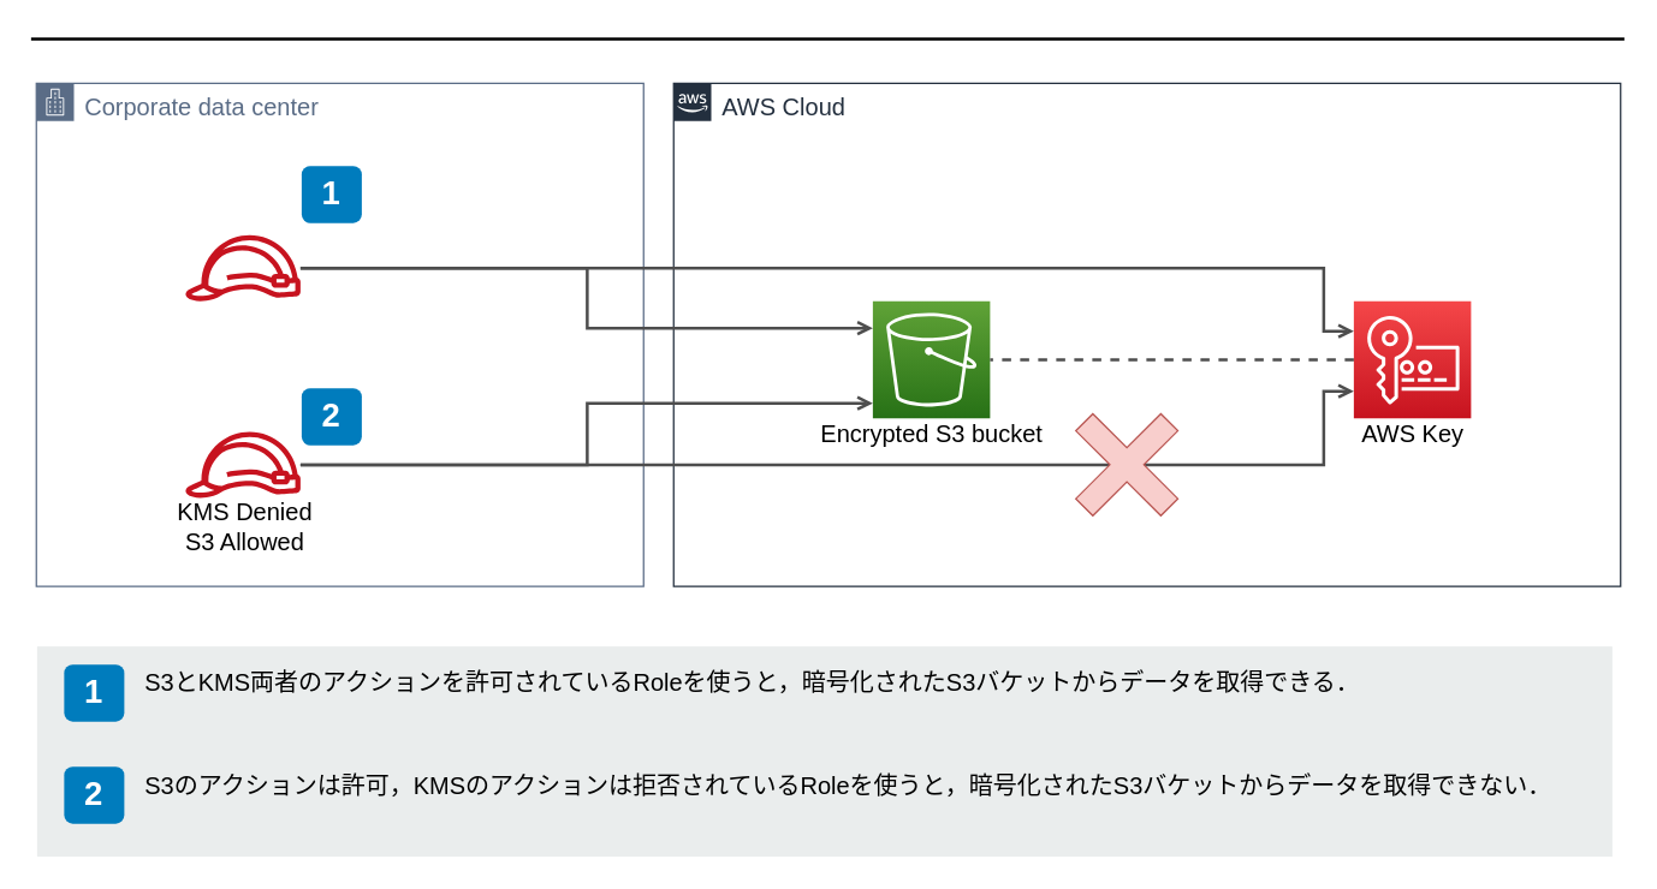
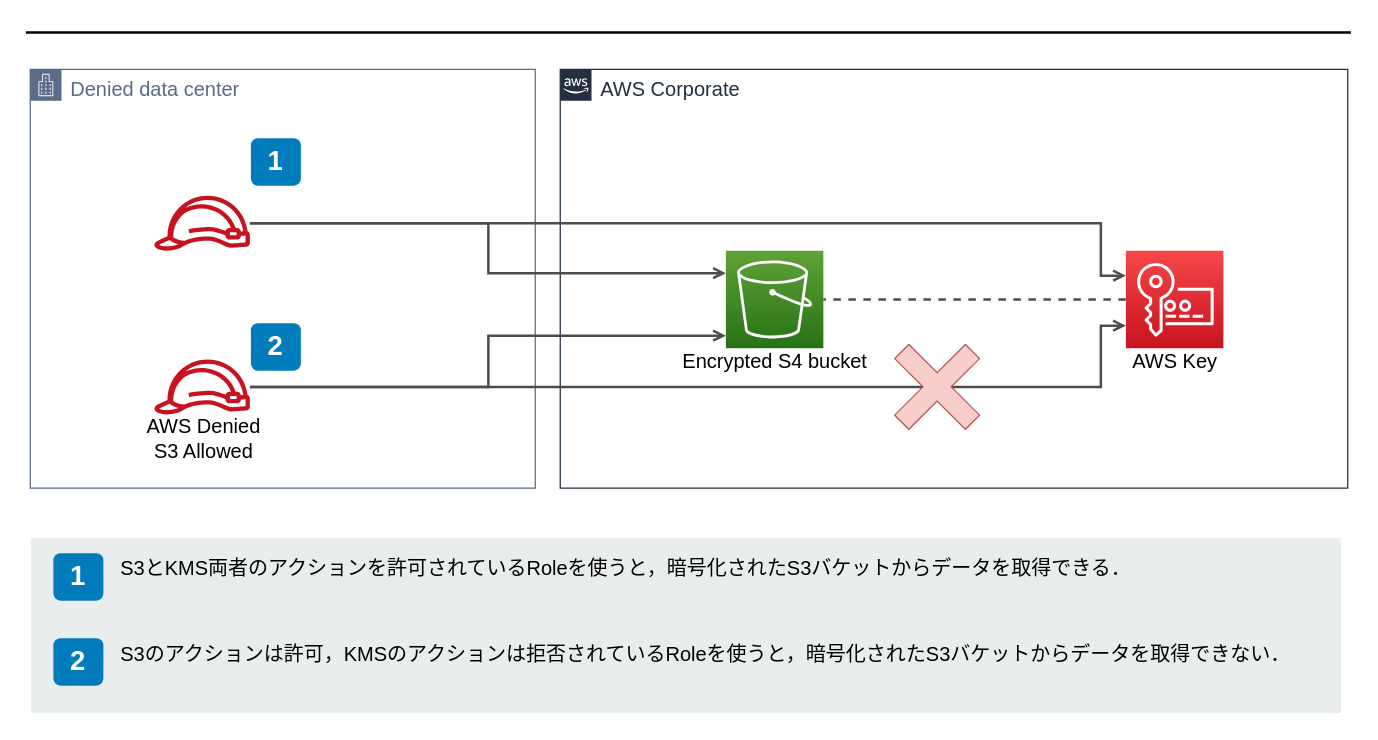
  <mxCell id="0" />
  <mxCell id="1" parent="0" />
- <mxCell id="2" value="AWS Cloud" style="points=[[0,0],[0.25,0],[0.5,0],[0.75,0],[1,0],[1,0.25],[1,0.5],[1,0.75],[1,1],[0.75,1],[0.5,1],[0.25,1],[0,1],[0,0.75],[0,0.5],[0,0.25]];outlineConnect=0;gradientColor=none;html=1;whiteSpace=wrap;fontSize=16;fontStyle=0;shape=mxgraph.aws4.group;grIcon=mxgraph.aws4.group_aws_cloud_alt;strokeColor=#232F3E;fillColor=none;verticalAlign=top;align=left;spacingLeft=30;fontColor=#232F3E;dashed=0;" parent="1" vertex="1"><mxGeometry x="447.5" y="55" width="630" height="335" as="geometry" /></mxCell>
- <mxCell id="3" value="Corporate data center" style="points=[[0,0],[0.25,0],[0.5,0],[0.75,0],[1,0],[1,0.25],[1,0.5],[1,0.75],[1,1],[0.75,1],[0.5,1],[0.25,1],[0,1],[0,0.75],[0,0.5],[0,0.25]];outlineConnect=0;gradientColor=none;html=1;whiteSpace=wrap;fontSize=16;fontStyle=0;shape=mxgraph.aws4.group;grIcon=mxgraph.aws4.group_corporate_data_center;strokeColor=#5A6C86;fillColor=none;verticalAlign=top;align=left;spacingLeft=30;fontColor=#5A6C86;dashed=0;" parent="1" vertex="1"><mxGeometry x="23.5" y="55" width="404" height="335" as="geometry" /></mxCell>
+ <mxCell id="2" value="AWS Corporate" style="points=[[0,0],[0.25,0],[0.5,0],[0.75,0],[1,0],[1,0.25],[1,0.5],[1,0.75],[1,1],[0.75,1],[0.5,1],[0.25,1],[0,1],[0,0.75],[0,0.5],[0,0.25]];outlineConnect=0;gradientColor=none;html=1;whiteSpace=wrap;fontSize=16;fontStyle=0;shape=mxgraph.aws4.group;grIcon=mxgraph.aws4.group_aws_cloud_alt;strokeColor=#232F3E;fillColor=none;verticalAlign=top;align=left;spacingLeft=30;fontColor=#232F3E;dashed=0;" parent="1" vertex="1"><mxGeometry x="447.5" y="55" width="630" height="335" as="geometry" /></mxCell>
+ <mxCell id="3" value="Denied data center" style="points=[[0,0],[0.25,0],[0.5,0],[0.75,0],[1,0],[1,0.25],[1,0.5],[1,0.75],[1,1],[0.75,1],[0.5,1],[0.25,1],[0,1],[0,0.75],[0,0.5],[0,0.25]];outlineConnect=0;gradientColor=none;html=1;whiteSpace=wrap;fontSize=16;fontStyle=0;shape=mxgraph.aws4.group;grIcon=mxgraph.aws4.group_corporate_data_center;strokeColor=#5A6C86;fillColor=none;verticalAlign=top;align=left;spacingLeft=30;fontColor=#5A6C86;dashed=0;" parent="1" vertex="1"><mxGeometry x="23.5" y="55" width="404" height="335" as="geometry" /></mxCell>
  <mxCell id="4" value="1" style="rounded=1;whiteSpace=wrap;html=1;fillColor=#007CBD;strokeColor=none;fontColor=#FFFFFF;fontStyle=1;fontSize=22;" parent="1" vertex="1"><mxGeometry x="200" y="110" width="40" height="38" as="geometry" /></mxCell>
  <mxCell id="5" value="" style="line;strokeWidth=2;html=1;fontSize=14;" parent="1" vertex="1"><mxGeometry x="20" y="20.5" width="1060" height="10" as="geometry" /></mxCell>
  <mxCell id="6" value="" style="rounded=0;whiteSpace=wrap;html=1;fillColor=#EAEDED;fontSize=22;fontColor=#FFFFFF;strokeColor=none;labelBackgroundColor=none;" parent="1" vertex="1"><mxGeometry x="24" y="430" width="1048" height="140" as="geometry" /></mxCell>
  <mxCell id="7" value="1" style="rounded=1;whiteSpace=wrap;html=1;fillColor=#007CBD;strokeColor=none;fontColor=#FFFFFF;fontStyle=1;fontSize=22;labelBackgroundColor=none;" parent="1" vertex="1"><mxGeometry x="42" y="442" width="40" height="38" as="geometry" /></mxCell>
  <mxCell id="8" value="2" style="rounded=1;whiteSpace=wrap;html=1;fillColor=#007CBD;strokeColor=none;fontColor=#FFFFFF;fontStyle=1;fontSize=22;labelBackgroundColor=none;" parent="1" vertex="1"><mxGeometry x="42" y="510" width="40" height="38" as="geometry" /></mxCell>
  <mxCell id="9" value="&lt;span style=&quot;font-size: 16px&quot;&gt;S3とKMS両者のアクションを許可されているRoleを使うと，暗号化されたS3バケットからデータを取得できる．&lt;/span&gt;" style="text;html=1;align=left;verticalAlign=top;spacingTop=-4;fontSize=16;labelBackgroundColor=none;whiteSpace=wrap;" parent="1" vertex="1"><mxGeometry x="93.5" y="441.5" width="968.5" height="38.5" as="geometry" /></mxCell>
  <mxCell id="10" value="&lt;span style=&quot;font-size: 16px&quot;&gt;S3のアクションは許可，KMSのアクションは拒否されているRoleを使うと，暗号化されたS3バケットからデータを取得できない．&lt;/span&gt;" style="text;html=1;align=left;verticalAlign=top;spacingTop=-4;fontSize=16;labelBackgroundColor=none;whiteSpace=wrap;" parent="1" vertex="1"><mxGeometry x="94" y="510.5" width="959.5" height="39.5" as="geometry" /></mxCell>
  <mxCell id="11" value="2" style="rounded=1;whiteSpace=wrap;html=1;fillColor=#007CBD;strokeColor=none;fontColor=#FFFFFF;fontStyle=1;fontSize=22;" parent="1" vertex="1"><mxGeometry x="200" y="258" width="40" height="38" as="geometry" /></mxCell>
  <mxCell id="12" value="" style="outlineConnect=0;fontColor=#232F3E;gradientColor=#60A337;gradientDirection=north;fillColor=#277116;strokeColor=#ffffff;dashed=0;verticalLabelPosition=bottom;verticalAlign=top;align=center;html=1;fontSize=12;fontStyle=0;aspect=fixed;shape=mxgraph.aws4.resourceIcon;resIcon=mxgraph.aws4.s3;" vertex="1" parent="1"><mxGeometry x="580" y="200" width="78" height="78" as="geometry" /></mxCell>
  <mxCell id="13" value="" style="outlineConnect=0;fontColor=#232F3E;gradientColor=#F54749;gradientDirection=north;fillColor=#C7131F;strokeColor=#ffffff;dashed=0;verticalLabelPosition=bottom;verticalAlign=top;align=center;html=1;fontSize=12;fontStyle=0;aspect=fixed;shape=mxgraph.aws4.resourceIcon;resIcon=mxgraph.aws4.key_management_service;" vertex="1" parent="1"><mxGeometry x="900" y="200" width="78" height="78" as="geometry" /></mxCell>
  <mxCell id="14" style="edgeStyle=orthogonalEdgeStyle;rounded=0;orthogonalLoop=1;jettySize=auto;html=1;endArrow=open;endFill=0;strokeColor=#4D4D4D;strokeWidth=2;" edge="1" parent="1" source="16" target="12"><mxGeometry relative="1" as="geometry"><Array as="points"><mxPoint x="390" y="178" /><mxPoint x="390" y="218" /></Array></mxGeometry></mxCell>
  <mxCell id="15" style="edgeStyle=orthogonalEdgeStyle;rounded=0;orthogonalLoop=1;jettySize=auto;html=1;endArrow=open;endFill=0;strokeColor=#4D4D4D;strokeWidth=2;" edge="1" parent="1" source="16" target="13"><mxGeometry relative="1" as="geometry"><Array as="points"><mxPoint x="880" y="178" /><mxPoint x="880" y="220" /></Array></mxGeometry></mxCell>
  <mxCell id="16" value="" style="outlineConnect=0;fontColor=#232F3E;gradientColor=none;fillColor=#C7131F;strokeColor=none;dashed=0;verticalLabelPosition=bottom;verticalAlign=top;align=center;html=1;fontSize=12;fontStyle=0;aspect=fixed;pointerEvents=1;shape=mxgraph.aws4.role;" vertex="1" parent="1"><mxGeometry x="122" y="156" width="78" height="44" as="geometry" /></mxCell>
  <mxCell id="17" style="edgeStyle=orthogonalEdgeStyle;rounded=0;orthogonalLoop=1;jettySize=auto;html=1;endArrow=open;endFill=0;strokeColor=#4D4D4D;strokeWidth=2;" edge="1" parent="1" source="18"><mxGeometry relative="1" as="geometry"><mxPoint x="580" y="268" as="targetPoint" /><Array as="points"><mxPoint x="390" y="309" /><mxPoint x="390" y="268" /><mxPoint x="580" y="268" /></Array></mxGeometry></mxCell>
  <mxCell id="18" value="" style="outlineConnect=0;fontColor=#232F3E;gradientColor=none;fillColor=#C7131F;strokeColor=none;dashed=0;verticalLabelPosition=bottom;verticalAlign=top;align=center;html=1;fontSize=12;fontStyle=0;aspect=fixed;pointerEvents=1;shape=mxgraph.aws4.role;" vertex="1" parent="1"><mxGeometry x="122" y="287" width="78" height="44" as="geometry" /></mxCell>
- <mxCell id="19" value="Encrypted S3 bucket" style="text;html=1;resizable=0;autosize=1;align=center;verticalAlign=middle;points=[];fillColor=none;strokeColor=none;rounded=0;fontSize=16;" vertex="1" parent="1"><mxGeometry x="539" y="278" width="160" height="20" as="geometry" /></mxCell>
+ <mxCell id="19" value="Encrypted S4 bucket" style="text;html=1;resizable=0;autosize=1;align=center;verticalAlign=middle;points=[];fillColor=none;strokeColor=none;rounded=0;fontSize=16;" vertex="1" parent="1"><mxGeometry x="539" y="278" width="160" height="20" as="geometry" /></mxCell>
  <mxCell id="20" value="AWS Key" style="text;html=1;resizable=0;autosize=1;align=center;verticalAlign=middle;points=[];fillColor=none;strokeColor=none;rounded=0;fontSize=16;" vertex="1" parent="1"><mxGeometry x="899" y="278" width="80" height="20" as="geometry" /></mxCell>
  <mxCell id="21" style="edgeStyle=orthogonalEdgeStyle;rounded=0;orthogonalLoop=1;jettySize=auto;html=1;endArrow=open;endFill=0;strokeColor=#4D4D4D;strokeWidth=2;" edge="1" parent="1" source="18" target="13"><mxGeometry relative="1" as="geometry"><mxPoint x="199.617" y="309" as="sourcePoint" /><mxPoint x="939" y="278" as="targetPoint" /><Array as="points"><mxPoint x="880" y="309" /><mxPoint x="880" y="260" /></Array></mxGeometry></mxCell>
- <mxCell id="22" value="KMS Denied&lt;br&gt;S3 Allowed" style="text;html=1;resizable=0;autosize=1;align=center;verticalAlign=middle;points=[];fillColor=none;strokeColor=none;rounded=0;fontSize=16;" vertex="1" parent="1"><mxGeometry x="107" y="330" width="110" height="40" as="geometry" /></mxCell>
+ <mxCell id="22" value="AWS Denied&lt;br&gt;S3 Allowed" style="text;html=1;resizable=0;autosize=1;align=center;verticalAlign=middle;points=[];fillColor=none;strokeColor=none;rounded=0;fontSize=16;" vertex="1" parent="1"><mxGeometry x="107" y="330" width="110" height="40" as="geometry" /></mxCell>
  <mxCell id="23" value="" style="shape=cross;whiteSpace=wrap;html=1;fontSize=16;rotation=45;fillColor=#f8cecc;strokeColor=#b85450;" vertex="1" parent="1"><mxGeometry x="709" y="269" width="80" height="80" as="geometry" /></mxCell>
  <mxCell id="24" value="" style="endArrow=none;dashed=1;html=1;strokeColor=#4D4D4D;strokeWidth=2;fontSize=16;" edge="1" parent="1" source="13" target="12"><mxGeometry width="50" height="50" relative="1" as="geometry"><mxPoint x="20" y="670" as="sourcePoint" /><mxPoint x="70" y="620" as="targetPoint" /></mxGeometry></mxCell>
